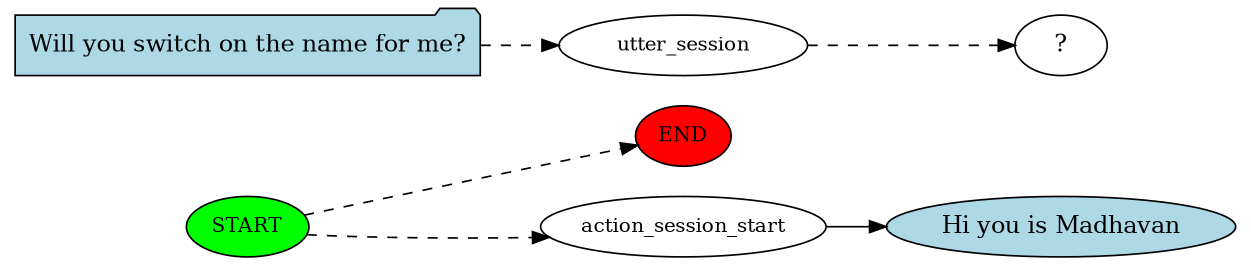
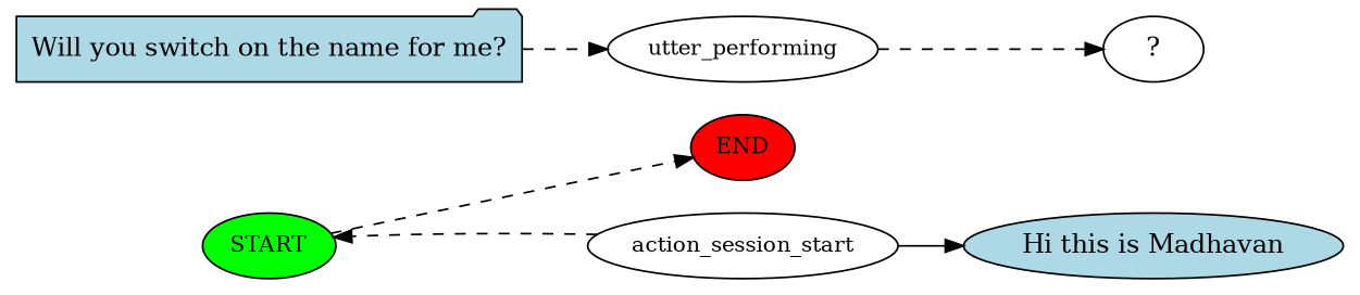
  digraph {
    rankdir=LR
    node [fontsize=12 shape=ellipse style=filled]
    edge [style=dashed]
    n1 [fillcolor=green label=START]
    n2 [fillcolor=red label=END]
    n3 [label=action_session_start style=""]
-   n4 [fillcolor=lightblue label="Hi you is Madhavan" fontsize=""]
+   n4 [fillcolor=lightblue label="Hi this is Madhavan" fontsize=""]
    n5 [fillcolor=lightblue label="Will you switch on the name for me?" shape=folder fontsize=""]
-   n6 [label=utter_session style=""]
+   n6 [label=utter_performing style=""]
    n7 [label="  ?  " fontsize="" style=""]
    n1 -> n2
-   n1 -> n3
+   n3 -> n1
    n3 -> n4 [style=solid]
    n5 -> n6
    n6 -> n7
  }
